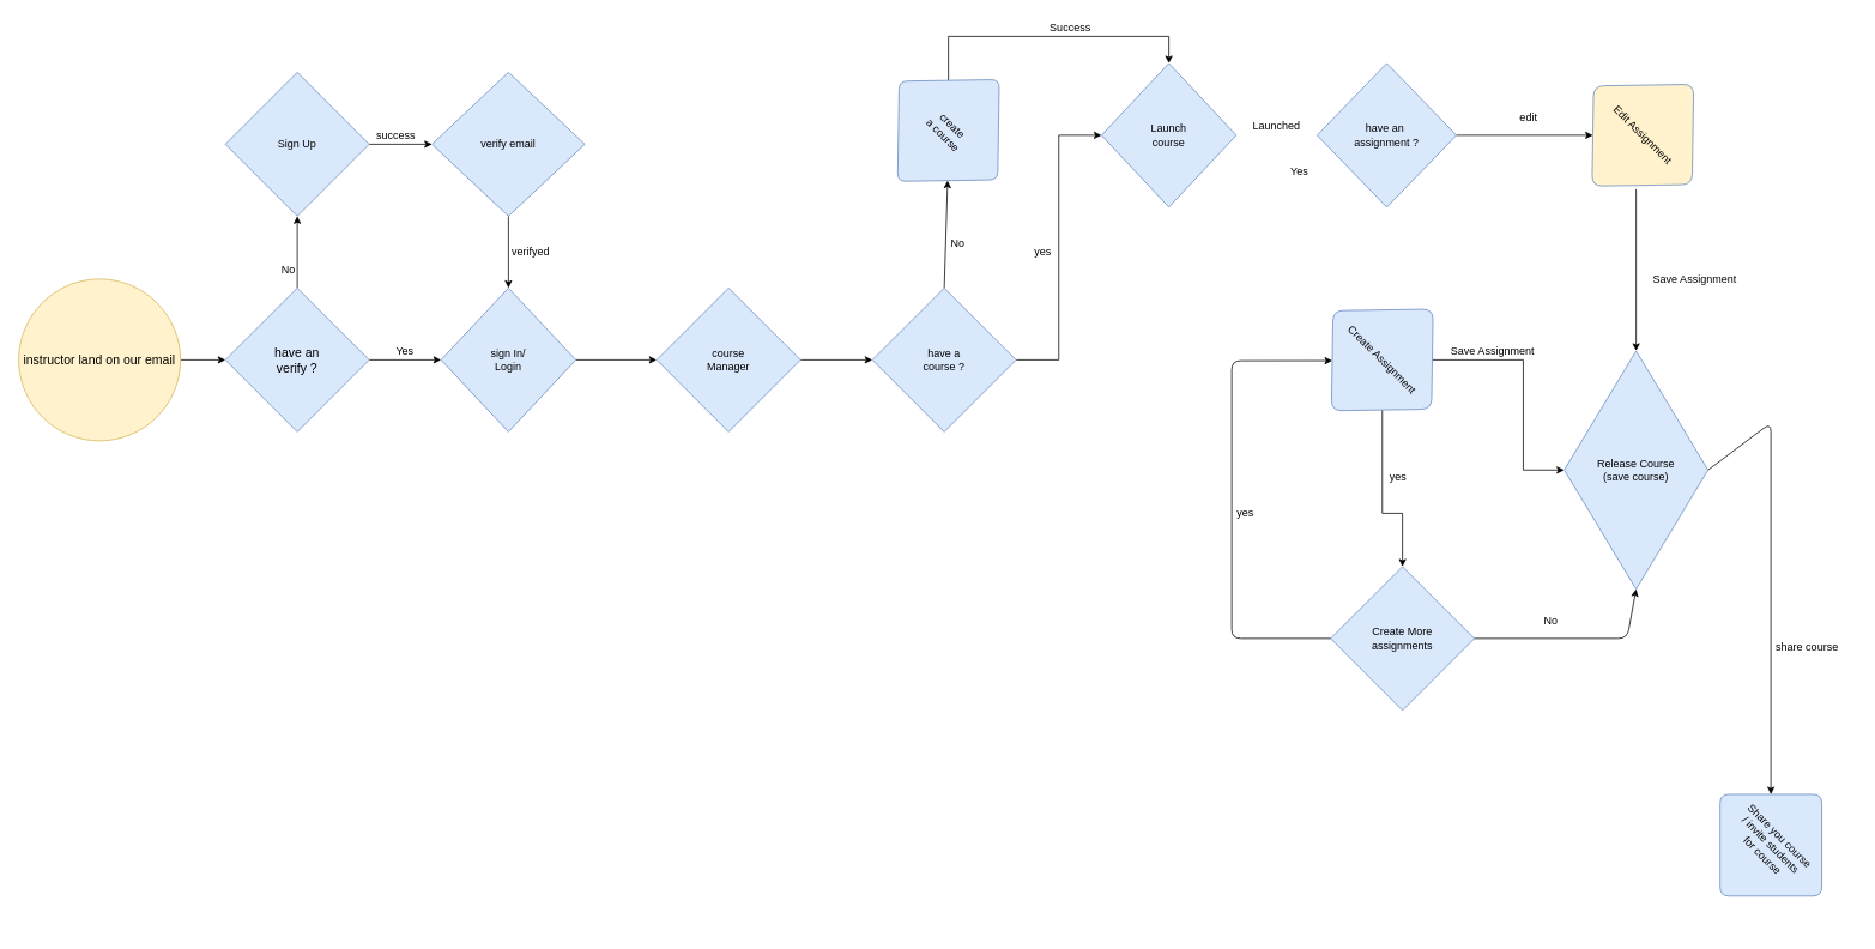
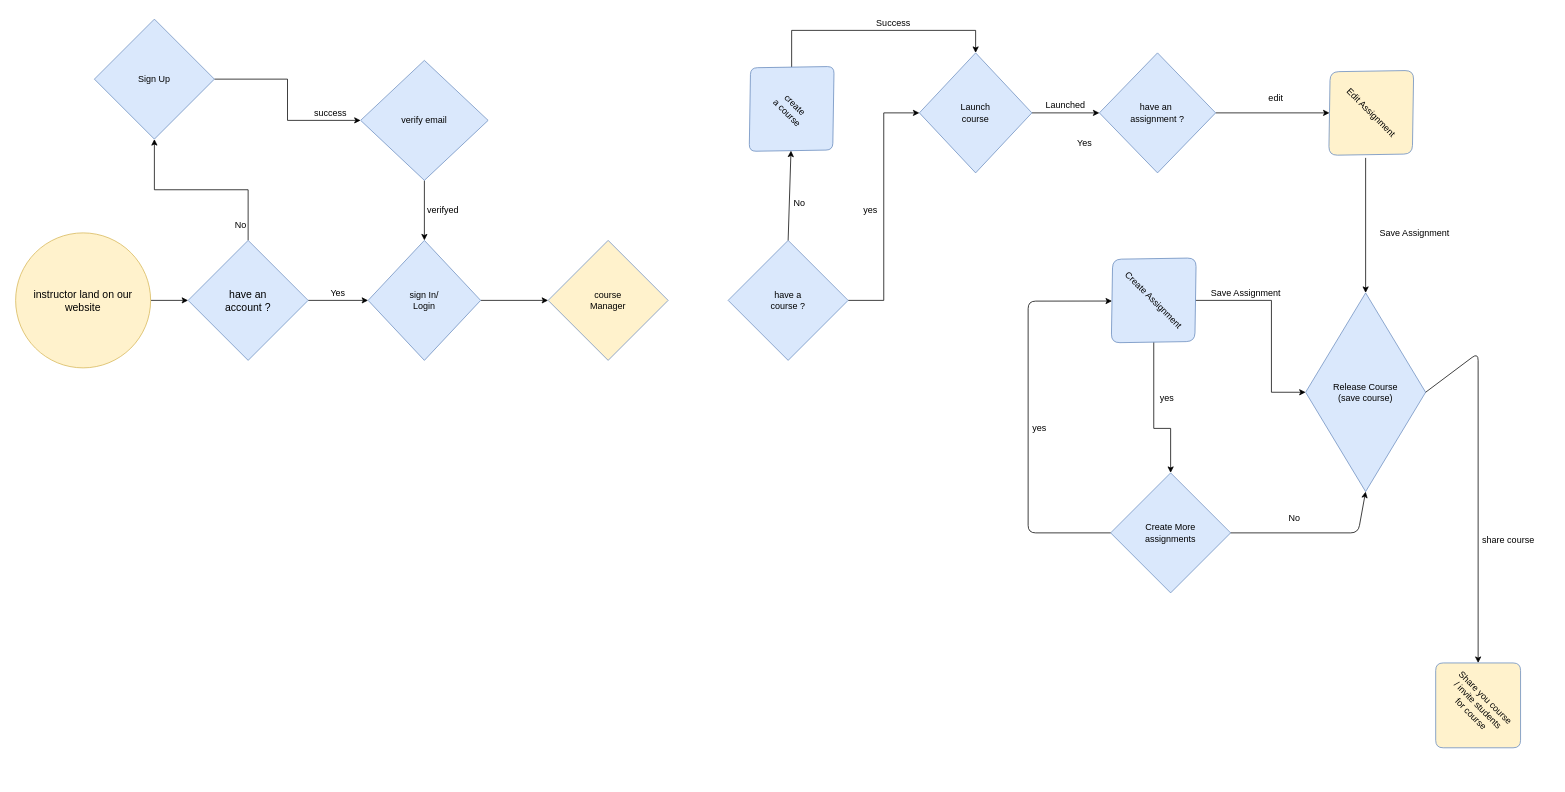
  <mxCell id="0" />
  <mxCell id="1" parent="0" />
  <mxCell id="2" value="" style="edgeStyle=orthogonalEdgeStyle;rounded=0;orthogonalLoop=1;jettySize=auto;html=1;" parent="1" source="3" target="6" edge="1"><mxGeometry relative="1" as="geometry" /></mxCell>
- <mxCell id="3" value="&lt;font style=&quot;font-size: 14px&quot;&gt;instructor land on our email&lt;/font&gt;" style="ellipse;whiteSpace=wrap;html=1;aspect=fixed;fillColor=#fff2cc;strokeColor=#d6b656;" parent="1" vertex="1"><mxGeometry x="20" y="310" width="180" height="180" as="geometry" /></mxCell>
+ <mxCell id="3" value="&lt;font style=&quot;font-size: 14px&quot;&gt;instructor land on our website&lt;/font&gt;" style="ellipse;whiteSpace=wrap;html=1;aspect=fixed;fillColor=#fff2cc;strokeColor=#d6b656;" parent="1" vertex="1"><mxGeometry x="20" y="310" width="180" height="180" as="geometry" /></mxCell>
  <mxCell id="4" value="" style="edgeStyle=orthogonalEdgeStyle;rounded=0;orthogonalLoop=1;jettySize=auto;html=1;" parent="1" source="6" target="8" edge="1"><mxGeometry relative="1" as="geometry" /></mxCell>
  <mxCell id="5" value="" style="edgeStyle=orthogonalEdgeStyle;rounded=0;orthogonalLoop=1;jettySize=auto;html=1;" parent="1" source="6" target="12" edge="1"><mxGeometry relative="1" as="geometry" /></mxCell>
- <mxCell id="6" value="&lt;font style=&quot;font-size: 14px&quot;&gt;have an &lt;br&gt;verify ?&lt;/font&gt;" style="rhombus;whiteSpace=wrap;html=1;fillColor=#dae8fc;strokeColor=#6c8ebf;" parent="1" vertex="1"><mxGeometry x="250" y="320" width="160" height="160" as="geometry" /></mxCell>
+ <mxCell id="6" value="&lt;font style=&quot;font-size: 14px&quot;&gt;have an &lt;br&gt;account ?&lt;/font&gt;" style="rhombus;whiteSpace=wrap;html=1;fillColor=#dae8fc;strokeColor=#6c8ebf;" parent="1" vertex="1"><mxGeometry x="250" y="320" width="160" height="160" as="geometry" /></mxCell>
  <mxCell id="7" value="" style="edgeStyle=orthogonalEdgeStyle;rounded=0;orthogonalLoop=1;jettySize=auto;html=1;" parent="1" source="8" target="15" edge="1"><mxGeometry relative="1" as="geometry" /></mxCell>
- <mxCell id="8" value="Sign Up" style="rhombus;whiteSpace=wrap;html=1;fillColor=#dae8fc;strokeColor=#6c8ebf;" parent="1" vertex="1"><mxGeometry x="250" y="80" width="160" height="160" as="geometry" /></mxCell>
+ <mxCell id="8" value="Sign Up" style="rhombus;whiteSpace=wrap;html=1;fillColor=#dae8fc;strokeColor=#6c8ebf;" parent="1" vertex="1"><mxGeometry x="125" y="25" width="160" height="160" as="geometry" /></mxCell>
  <mxCell id="9" value="No" style="text;html=1;align=center;verticalAlign=middle;resizable=0;points=[];autosize=1;strokeColor=none;" parent="1" vertex="1"><mxGeometry x="305" y="290" width="30" height="20" as="geometry" /></mxCell>
  <mxCell id="10" value="Yes" style="text;html=1;strokeColor=none;fillColor=none;align=center;verticalAlign=middle;whiteSpace=wrap;rounded=0;" parent="1" vertex="1"><mxGeometry x="430" y="380" width="40" height="20" as="geometry" /></mxCell>
  <mxCell id="11" value="" style="edgeStyle=orthogonalEdgeStyle;rounded=0;orthogonalLoop=1;jettySize=auto;html=1;" parent="1" source="12" target="19" edge="1"><mxGeometry relative="1" as="geometry" /></mxCell>
  <mxCell id="12" value="sign In/&lt;br&gt;Login" style="rhombus;whiteSpace=wrap;html=1;fillColor=#dae8fc;strokeColor=#6c8ebf;" parent="1" vertex="1"><mxGeometry x="490" y="320" width="150" height="160" as="geometry" /></mxCell>
  <mxCell id="13" style="edgeStyle=orthogonalEdgeStyle;rounded=0;orthogonalLoop=1;jettySize=auto;html=1;exitX=0.5;exitY=1;exitDx=0;exitDy=0;" parent="1" source="6" target="6" edge="1"><mxGeometry relative="1" as="geometry" /></mxCell>
  <mxCell id="14" value="" style="edgeStyle=orthogonalEdgeStyle;rounded=0;orthogonalLoop=1;jettySize=auto;html=1;" parent="1" source="15" target="12" edge="1"><mxGeometry relative="1" as="geometry" /></mxCell>
  <mxCell id="15" value="verify email" style="rhombus;whiteSpace=wrap;html=1;fillColor=#dae8fc;strokeColor=#6c8ebf;" parent="1" vertex="1"><mxGeometry x="480" y="80" width="170" height="160" as="geometry" /></mxCell>
  <mxCell id="16" value="success" style="text;html=1;strokeColor=none;fillColor=none;align=center;verticalAlign=middle;whiteSpace=wrap;rounded=0;" parent="1" vertex="1"><mxGeometry x="420" y="140" width="40" height="20" as="geometry" /></mxCell>
  <mxCell id="17" value="verifyed" style="text;html=1;strokeColor=none;fillColor=none;align=center;verticalAlign=middle;whiteSpace=wrap;rounded=0;" parent="1" vertex="1"><mxGeometry x="570" y="270" width="40" height="20" as="geometry" /></mxCell>
- <mxCell id="18" value="" style="edgeStyle=orthogonalEdgeStyle;rounded=0;orthogonalLoop=1;jettySize=auto;html=1;" parent="1" source="19" target="21" edge="1"><mxGeometry relative="1" as="geometry" /></mxCell>
- <mxCell id="19" value="course&lt;br&gt;Manager" style="rhombus;whiteSpace=wrap;html=1;fillColor=#dae8fc;strokeColor=#6c8ebf;" parent="1" vertex="1"><mxGeometry x="730" y="320" width="160" height="160" as="geometry" /></mxCell>
+ <mxCell id="19" value="course&lt;br&gt;Manager" style="rhombus;whiteSpace=wrap;html=1;fillColor=#fff2cc;strokeColor=#6c8ebf;" parent="1" vertex="1"><mxGeometry x="730" y="320" width="160" height="160" as="geometry" /></mxCell>
  <mxCell id="20" value="" style="edgeStyle=orthogonalEdgeStyle;rounded=0;orthogonalLoop=1;jettySize=auto;html=1;entryX=0;entryY=0.5;entryDx=0;entryDy=0;" parent="1" source="21" target="26" edge="1"><mxGeometry relative="1" as="geometry" /></mxCell>
  <mxCell id="21" value="have a &lt;br&gt;course ?" style="rhombus;whiteSpace=wrap;html=1;fillColor=#dae8fc;strokeColor=#6c8ebf;" parent="1" vertex="1"><mxGeometry x="970" y="320" width="160" height="160" as="geometry" /></mxCell>
  <mxCell id="22" value="" style="edgeStyle=orthogonalEdgeStyle;rounded=0;orthogonalLoop=1;jettySize=auto;html=1;entryX=0.5;entryY=0;entryDx=0;entryDy=0;" parent="1" source="23" target="26" edge="1"><mxGeometry relative="1" as="geometry"><Array as="points"><mxPoint x="1055" y="40" /><mxPoint x="1300" y="40" /></Array></mxGeometry></mxCell>
  <mxCell id="23" value="create&lt;br&gt;a course" style="rhombus;whiteSpace=wrap;html=1;fillColor=#dae8fc;strokeColor=#6c8ebf;rotation=45;rounded=1;arcSize=18;direction=west;" parent="1" vertex="1"><mxGeometry x="977.2" y="64.7" width="155" height="160" as="geometry" /></mxCell>
  <mxCell id="24" value="No" style="text;html=1;align=center;verticalAlign=middle;resizable=0;points=[];autosize=1;strokeColor=none;" parent="1" vertex="1"><mxGeometry x="1050" y="260" width="30" height="20" as="geometry" /></mxCell>
+ <mxCell id="25" value="" style="edgeStyle=orthogonalEdgeStyle;rounded=0;orthogonalLoop=1;jettySize=auto;html=1;" parent="1" source="26" target="29" edge="1"><mxGeometry relative="1" as="geometry" /></mxCell>
  <mxCell id="26" value="Launch&lt;br&gt;course" style="rhombus;whiteSpace=wrap;html=1;fillColor=#dae8fc;strokeColor=#6c8ebf;" parent="1" vertex="1"><mxGeometry x="1225" y="70" width="150" height="160" as="geometry" /></mxCell>
  <mxCell id="27" value="yes" style="text;html=1;strokeColor=none;fillColor=none;align=center;verticalAlign=middle;whiteSpace=wrap;rounded=0;" parent="1" vertex="1"><mxGeometry x="1140" y="270" width="40" height="20" as="geometry" /></mxCell>
  <mxCell id="28" value="" style="edgeStyle=orthogonalEdgeStyle;rounded=0;orthogonalLoop=1;jettySize=auto;html=1;" parent="1" source="29" target="44" edge="1"><mxGeometry relative="1" as="geometry" /></mxCell>
  <mxCell id="29" value="have an&amp;nbsp;&lt;br&gt;assignment ?" style="rhombus;whiteSpace=wrap;html=1;fillColor=#dae8fc;strokeColor=#6c8ebf;" parent="1" vertex="1"><mxGeometry x="1465" y="70" width="155" height="160" as="geometry" /></mxCell>
  <mxCell id="30" value="Launched" style="text;html=1;strokeColor=none;fillColor=none;align=center;verticalAlign=middle;whiteSpace=wrap;rounded=0;" parent="1" vertex="1"><mxGeometry x="1400" y="130" width="40" height="20" as="geometry" /></mxCell>
  <mxCell id="31" value="" style="edgeStyle=orthogonalEdgeStyle;rounded=0;orthogonalLoop=1;jettySize=auto;html=1;" parent="1" source="33" target="34" edge="1"><mxGeometry relative="1" as="geometry" /></mxCell>
  <mxCell id="32" value="" style="edgeStyle=orthogonalEdgeStyle;rounded=0;orthogonalLoop=1;jettySize=auto;html=1;" parent="1" source="33" target="36" edge="1"><mxGeometry relative="1" as="geometry" /></mxCell>
  <mxCell id="33" value="Create Assignment" style="rhombus;whiteSpace=wrap;html=1;fillColor=#dae8fc;strokeColor=#6c8ebf;direction=north;rounded=1;arcSize=23;rotation=45;" parent="1" vertex="1"><mxGeometry x="1460" y="320" width="155" height="160" as="geometry" /></mxCell>
  <mxCell id="34" value="Release Course&lt;br&gt;(save course)" style="rhombus;whiteSpace=wrap;html=1;fillColor=#dae8fc;strokeColor=#6c8ebf;" parent="1" vertex="1"><mxGeometry x="1740" y="390" width="160" height="265" as="geometry" /></mxCell>
  <mxCell id="35" value="Yes" style="text;html=1;align=center;verticalAlign=middle;resizable=0;points=[];autosize=1;strokeColor=none;" parent="1" vertex="1"><mxGeometry x="1430" y="180" width="30" height="20" as="geometry" /></mxCell>
  <mxCell id="36" value="Create More &lt;br&gt;assignments" style="rhombus;whiteSpace=wrap;html=1;fillColor=#dae8fc;strokeColor=#6c8ebf;" parent="1" vertex="1"><mxGeometry x="1480" y="630" width="160" height="160" as="geometry" /></mxCell>
  <mxCell id="37" value="yes" style="text;html=1;align=center;verticalAlign=middle;resizable=0;points=[];autosize=1;strokeColor=none;" parent="1" vertex="1"><mxGeometry x="1540" y="520" width="30" height="20" as="geometry" /></mxCell>
  <mxCell id="38" value="" style="endArrow=classic;html=1;entryX=0.5;entryY=1;entryDx=0;entryDy=0;" parent="1" target="34" edge="1"><mxGeometry width="50" height="50" relative="1" as="geometry"><mxPoint x="1640" y="710" as="sourcePoint" /><mxPoint x="1850" y="550" as="targetPoint" /><Array as="points"><mxPoint x="1810" y="710" /></Array></mxGeometry></mxCell>
  <mxCell id="39" value="No" style="text;html=1;align=center;verticalAlign=middle;resizable=0;points=[];autosize=1;strokeColor=none;" parent="1" vertex="1"><mxGeometry x="1710" y="680" width="30" height="20" as="geometry" /></mxCell>
- <mxCell id="40" value="Share you course&lt;br&gt;/ invite students&lt;br&gt;&amp;nbsp;for course" style="rhombus;whiteSpace=wrap;html=1;fillColor=#dae8fc;strokeColor=#6c8ebf;rotation=45;rounded=1;" parent="1" vertex="1"><mxGeometry x="1890" y="860" width="160" height="160" as="geometry" /></mxCell>
+ <mxCell id="40" value="Share you course&lt;br&gt;/ invite students&lt;br&gt;&amp;nbsp;for course" style="rhombus;whiteSpace=wrap;html=1;fillColor=#fff2cc;strokeColor=#6c8ebf;rotation=45;rounded=1;" parent="1" vertex="1"><mxGeometry x="1890" y="860" width="160" height="160" as="geometry" /></mxCell>
  <mxCell id="41" value="" style="endArrow=classic;html=1;exitX=1;exitY=0.5;exitDx=0;exitDy=0;entryX=0;entryY=0;entryDx=0;entryDy=0;" parent="1" source="34" target="40" edge="1"><mxGeometry width="50" height="50" relative="1" as="geometry"><mxPoint x="1650" y="400" as="sourcePoint" /><mxPoint x="1660" y="810" as="targetPoint" /><Array as="points"><mxPoint x="1970" y="470" /></Array></mxGeometry></mxCell>
  <mxCell id="42" value="share course" style="text;html=1;align=center;verticalAlign=middle;resizable=0;points=[];autosize=1;strokeColor=none;" parent="1" vertex="1"><mxGeometry x="1970" y="710" width="80" height="20" as="geometry" /></mxCell>
  <mxCell id="43" value="" style="endArrow=classic;html=1;exitX=0.5;exitY=0;exitDx=0;exitDy=0;entryX=0;entryY=0;entryDx=0;entryDy=0;" parent="1" source="21" target="23" edge="1"><mxGeometry width="50" height="50" relative="1" as="geometry"><mxPoint x="1210" y="370" as="sourcePoint" /><mxPoint x="1054" y="210" as="targetPoint" /></mxGeometry></mxCell>
  <mxCell id="44" value="Edit Assignment" style="rhombus;whiteSpace=wrap;html=1;fillColor=#fff2cc;strokeColor=#6c8ebf;direction=north;rounded=1;arcSize=23;rotation=45;" parent="1" vertex="1"><mxGeometry x="1750" y="70" width="155" height="160" as="geometry" /></mxCell>
  <mxCell id="45" value="edit" style="text;html=1;align=center;verticalAlign=middle;resizable=0;points=[];autosize=1;strokeColor=none;" parent="1" vertex="1"><mxGeometry x="1685" y="120" width="30" height="20" as="geometry" /></mxCell>
  <mxCell id="46" value="" style="endArrow=classic;html=1;entryX=0.5;entryY=0;entryDx=0;entryDy=0;" parent="1" target="34" edge="1"><mxGeometry width="50" height="50" relative="1" as="geometry"><mxPoint x="1820" y="210" as="sourcePoint" /><mxPoint x="1640" y="320" as="targetPoint" /></mxGeometry></mxCell>
  <mxCell id="47" value="Save Assignment" style="text;html=1;align=center;verticalAlign=middle;resizable=0;points=[];autosize=1;strokeColor=none;" parent="1" vertex="1"><mxGeometry x="1830" y="300" width="110" height="20" as="geometry" /></mxCell>
  <mxCell id="48" value="Save Assignment" style="text;html=1;align=center;verticalAlign=middle;resizable=0;points=[];autosize=1;strokeColor=none;" parent="1" vertex="1"><mxGeometry x="1605" y="380" width="110" height="20" as="geometry" /></mxCell>
  <mxCell id="49" value="" style="endArrow=classic;html=1;entryX=0;entryY=0;entryDx=0;entryDy=0;exitX=0;exitY=0.5;exitDx=0;exitDy=0;" edge="1" parent="1" source="36" target="33"><mxGeometry width="50" height="50" relative="1" as="geometry"><mxPoint x="1480" y="510" as="sourcePoint" /><mxPoint x="1530" y="460" as="targetPoint" /><Array as="points"><mxPoint x="1370" y="710" /><mxPoint x="1370" y="401" /></Array></mxGeometry></mxCell>
  <mxCell id="50" value="yes" style="text;html=1;align=center;verticalAlign=middle;resizable=0;points=[];autosize=1;strokeColor=none;" vertex="1" parent="1"><mxGeometry x="1370" y="560" width="30" height="20" as="geometry" /></mxCell>
  <mxCell id="51" value="Success" style="text;html=1;align=center;verticalAlign=middle;resizable=0;points=[];autosize=1;strokeColor=none;" vertex="1" parent="1"><mxGeometry x="1160" y="20" width="60" height="20" as="geometry" /></mxCell>
